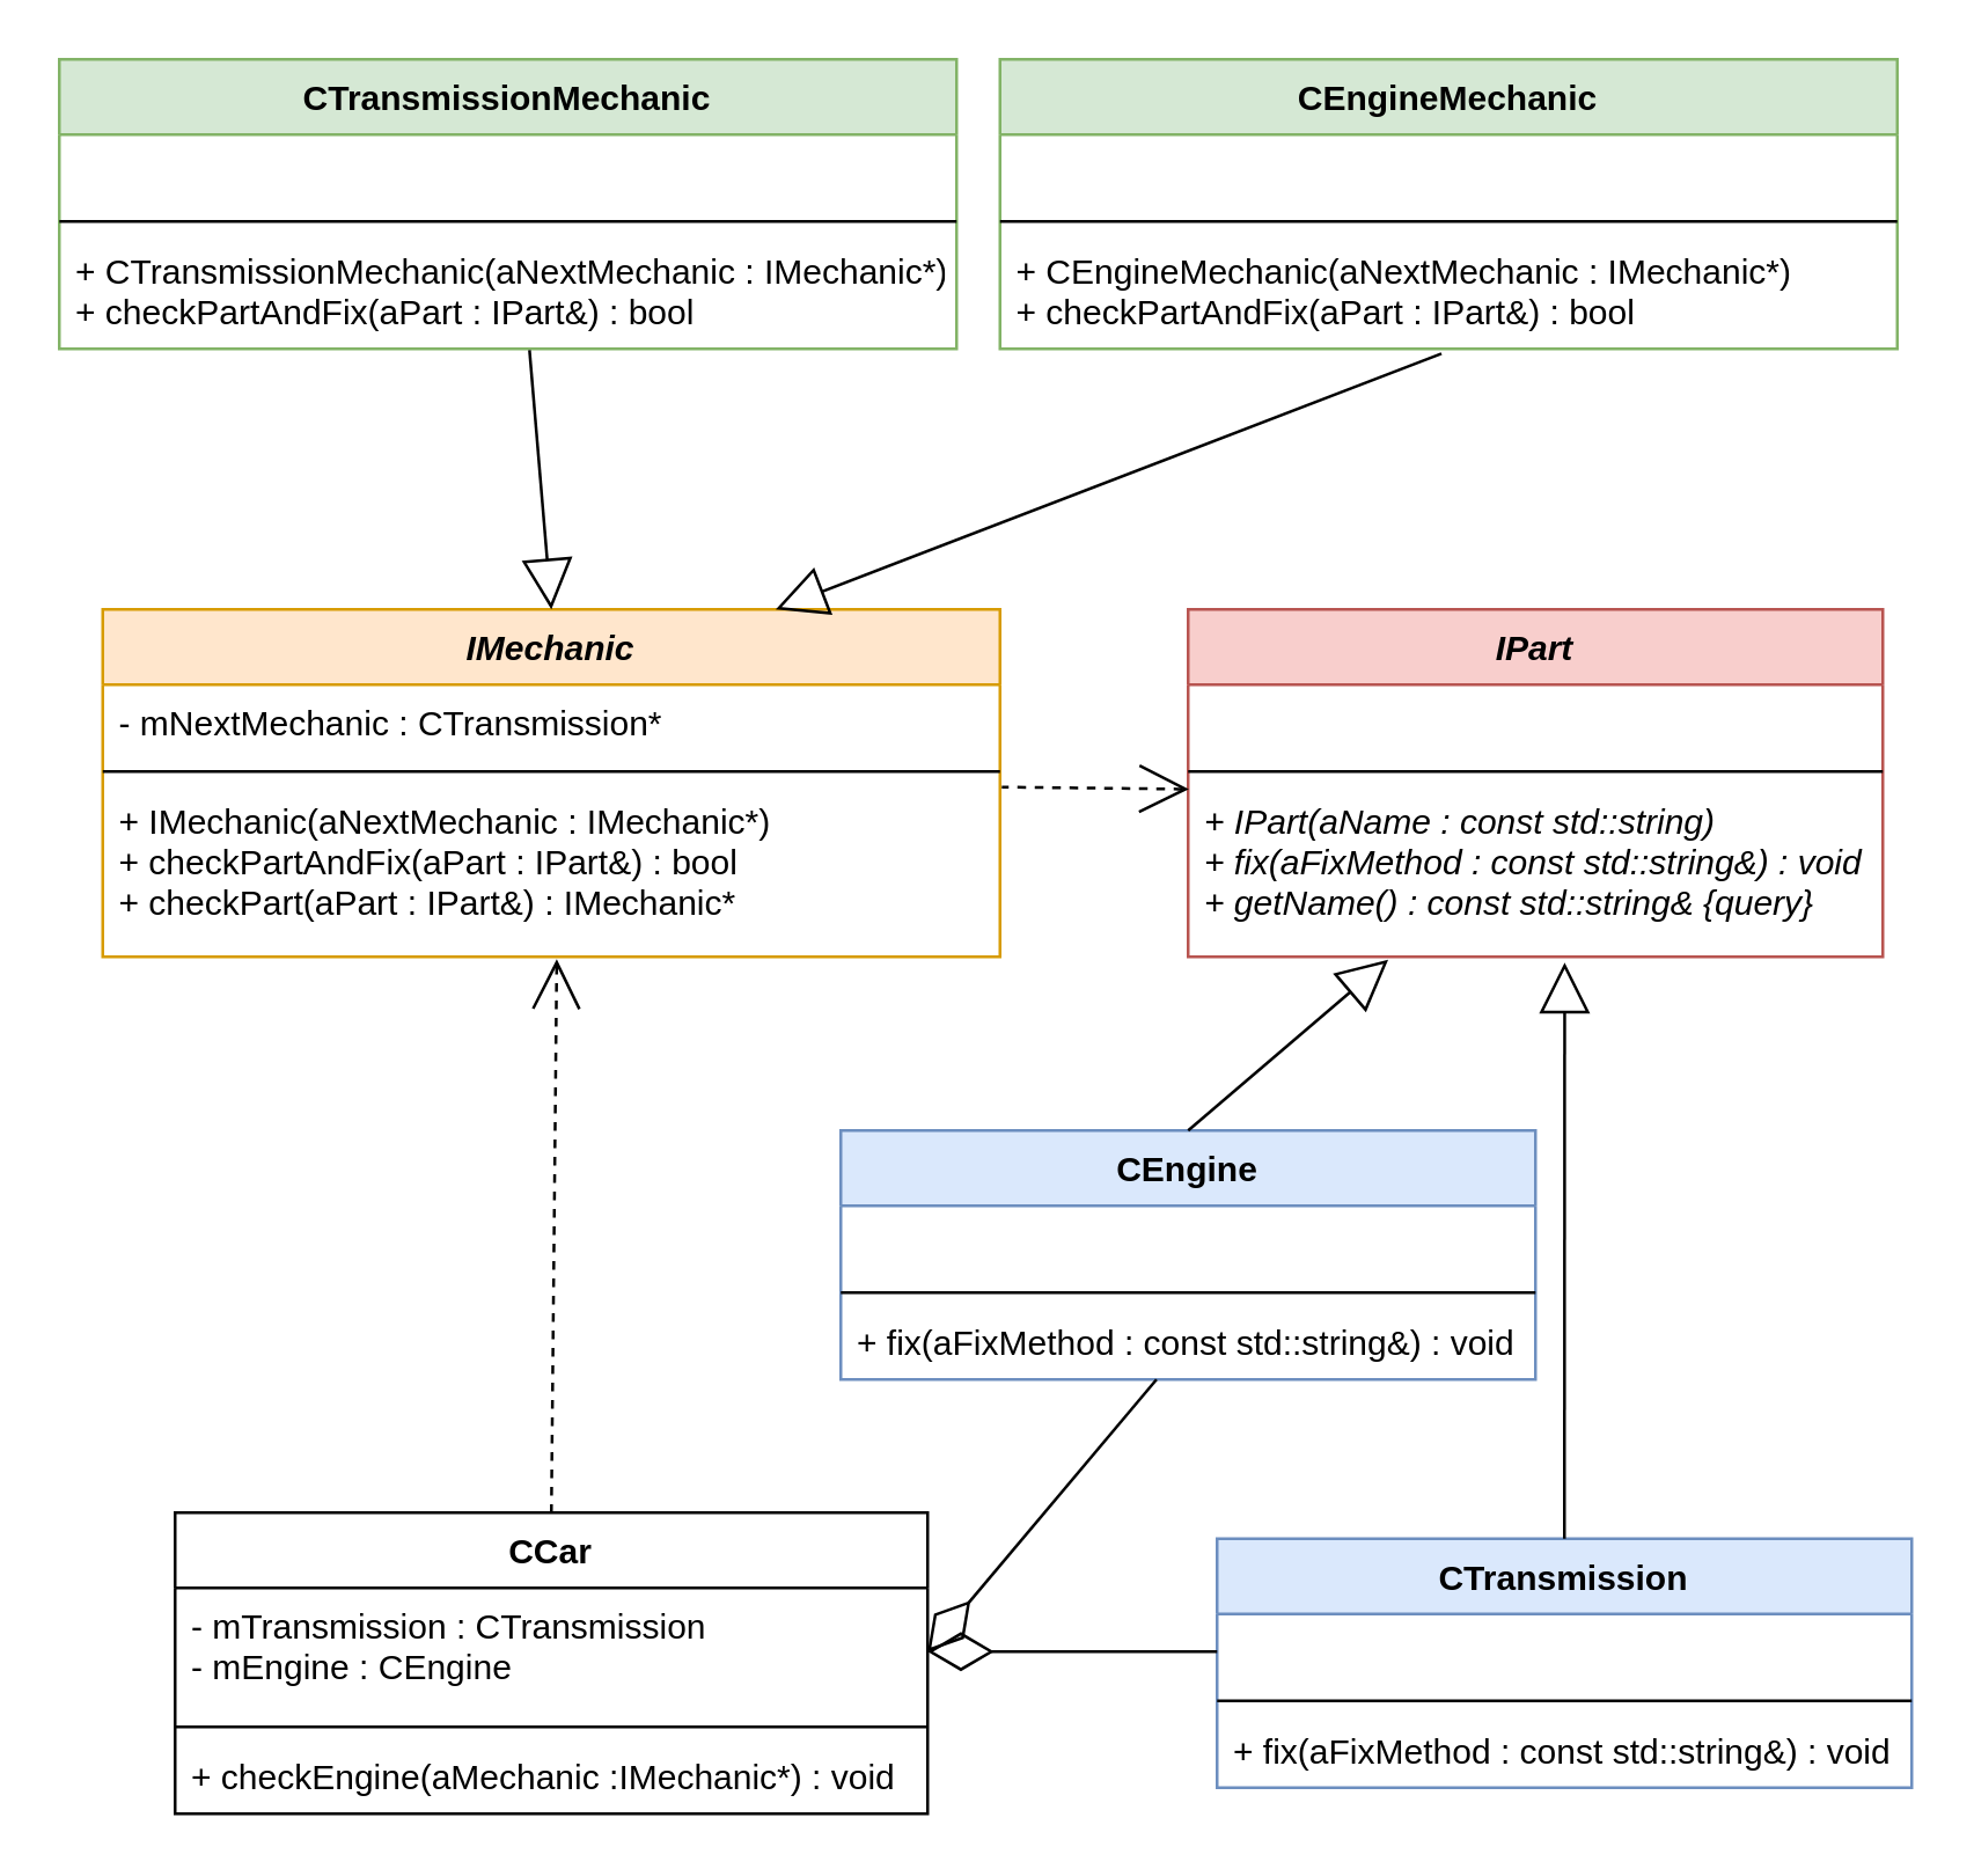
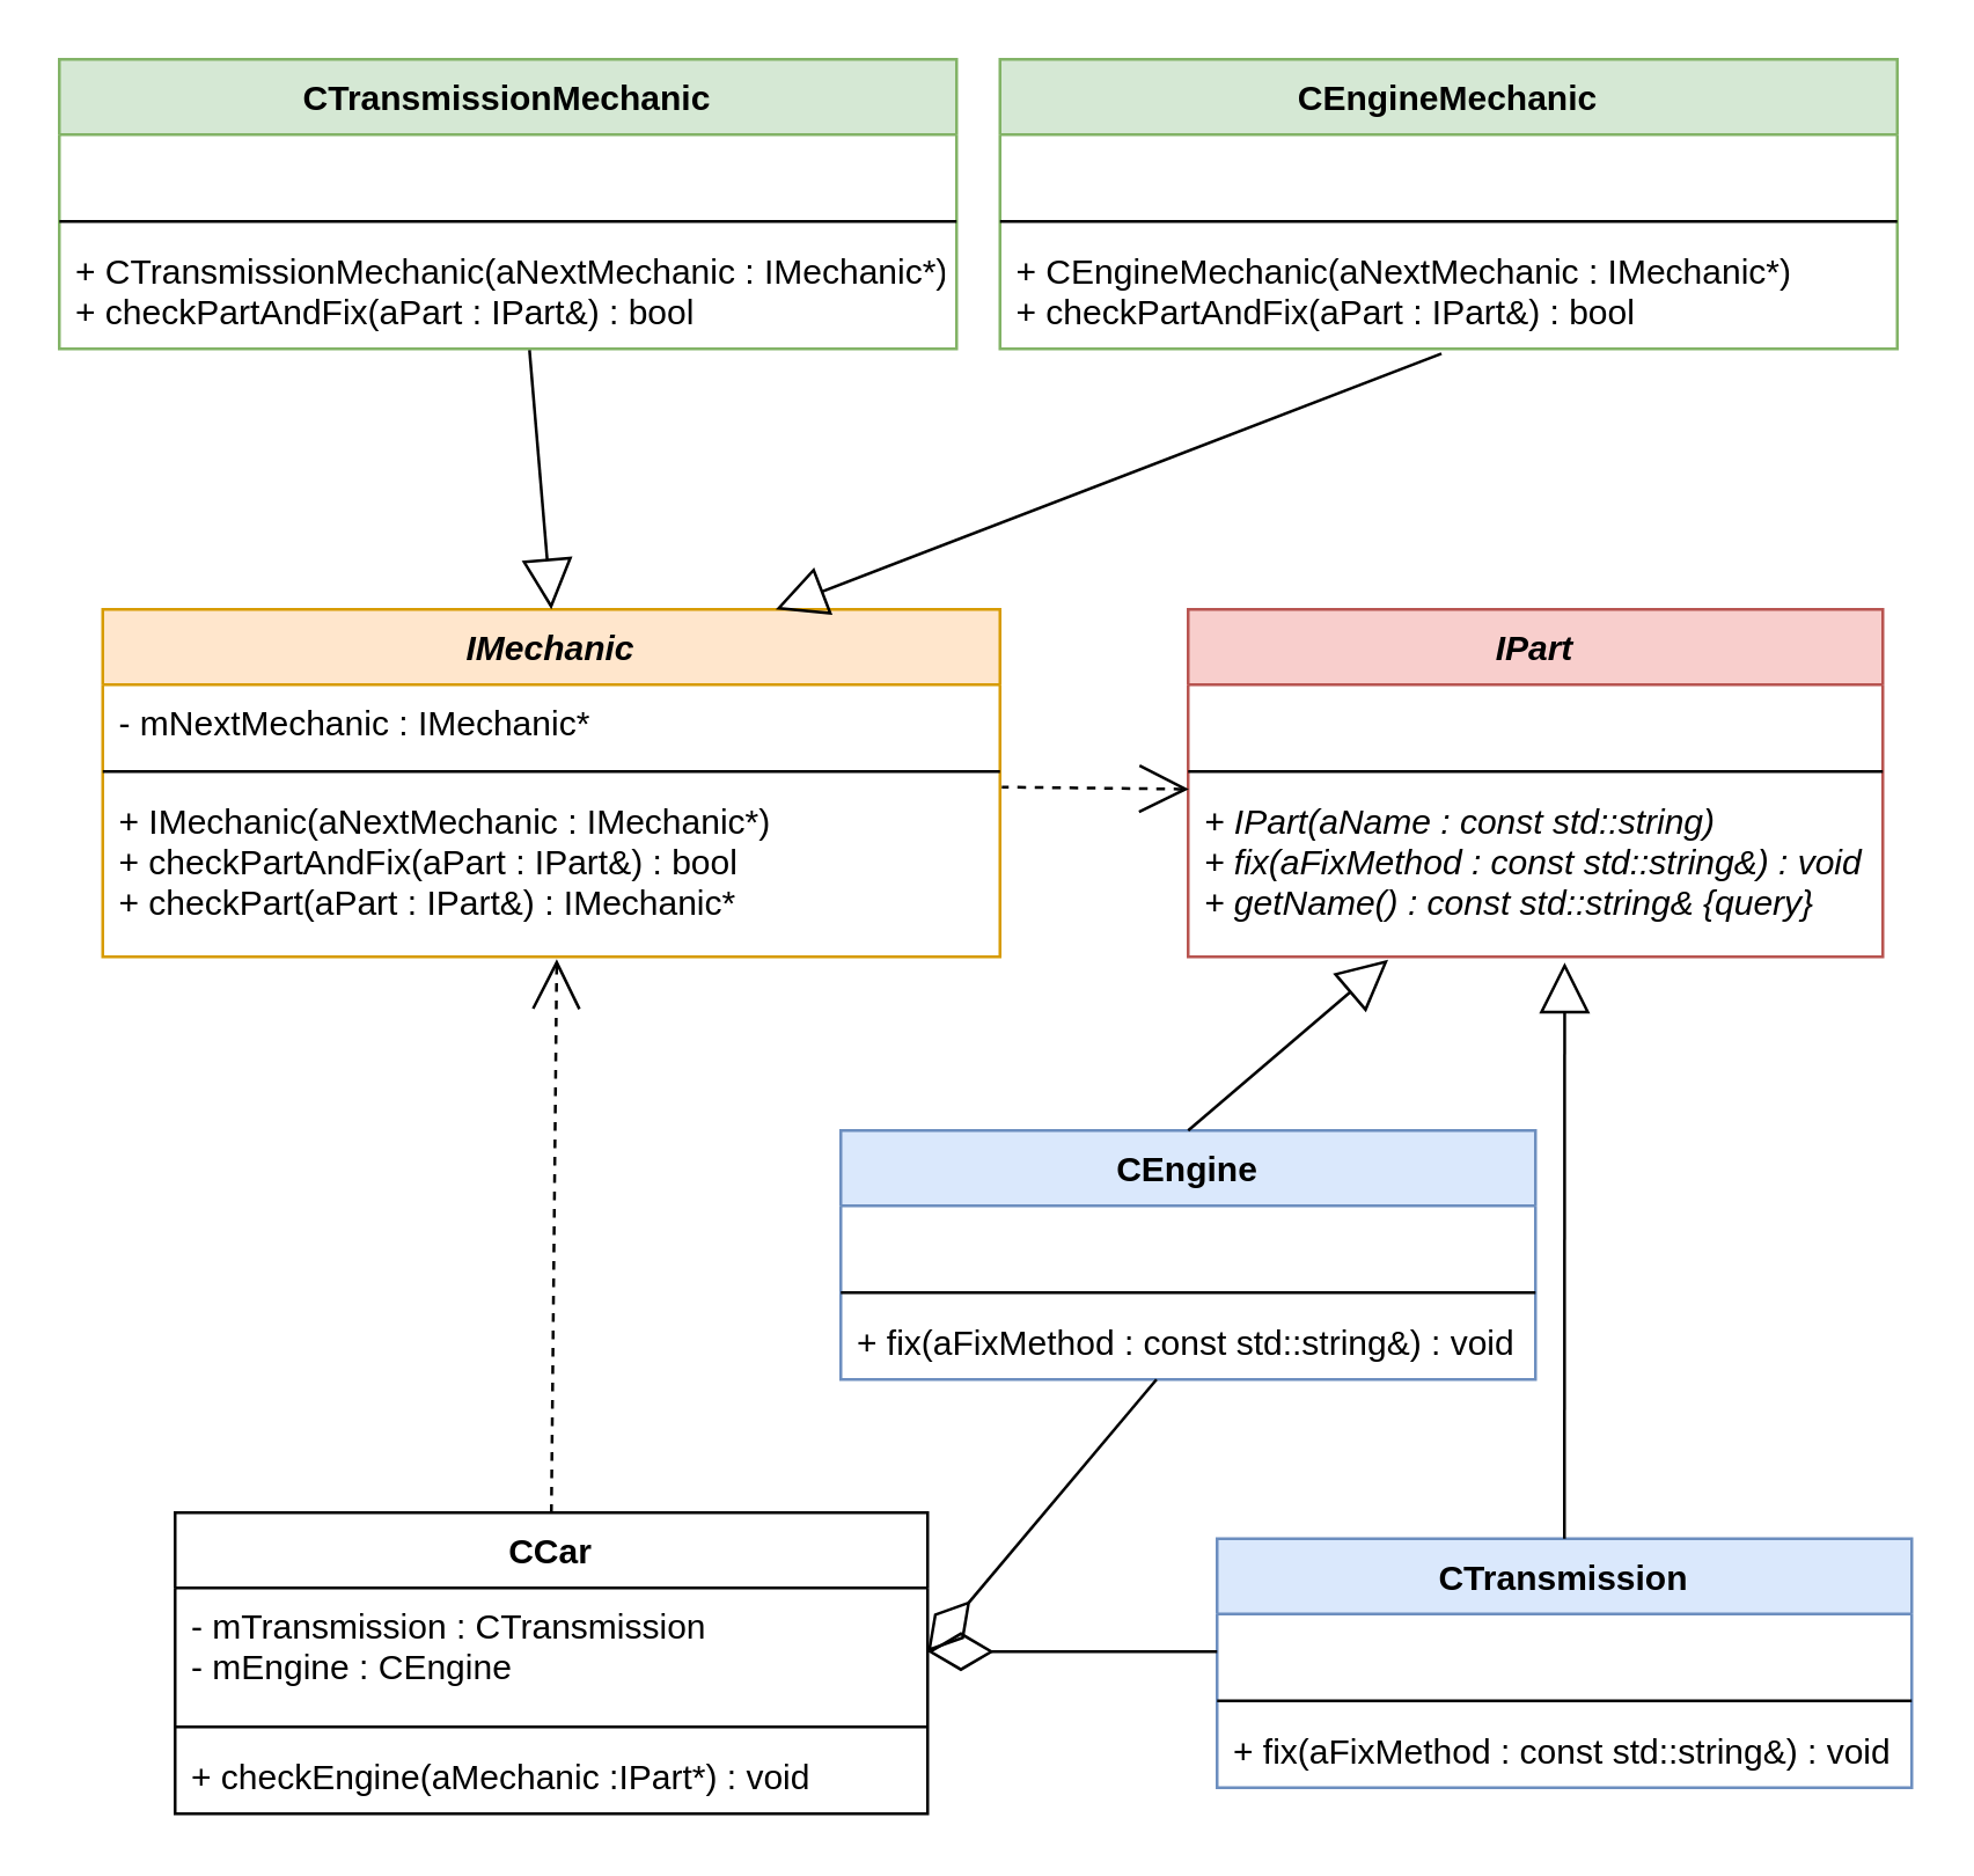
  <mxCell id="0" />
  <mxCell id="1" parent="0" />
  <mxCell id="2" value="CCar" style="swimlane;fontStyle=1;align=center;verticalAlign=top;childLayout=stackLayout;horizontal=1;startSize=26;horizontalStack=0;resizeParent=1;resizeParentMax=0;resizeLast=0;collapsible=1;marginBottom=0;" vertex="1" parent="1"><mxGeometry x="60" y="522" width="260" height="104" as="geometry" /></mxCell>
  <mxCell id="3" value="- mTransmission : CTransmission&#10;- mEngine : CEngine" style="text;strokeColor=none;fillColor=none;align=left;verticalAlign=top;spacingLeft=4;spacingRight=4;overflow=hidden;rotatable=0;points=[[0,0.5],[1,0.5]];portConstraint=eastwest;" vertex="1" parent="2"><mxGeometry y="26" width="260" height="44" as="geometry" /></mxCell>
  <mxCell id="4" value="" style="line;strokeWidth=1;fillColor=none;align=left;verticalAlign=middle;spacingTop=-1;spacingLeft=3;spacingRight=3;rotatable=0;labelPosition=right;points=[];portConstraint=eastwest;" vertex="1" parent="2"><mxGeometry y="70" width="260" height="8" as="geometry" /></mxCell>
- <mxCell id="5" value="+ checkEngine(aMechanic :IMechanic*) : void" style="text;strokeColor=none;fillColor=none;align=left;verticalAlign=top;spacingLeft=4;spacingRight=4;overflow=hidden;rotatable=0;points=[[0,0.5],[1,0.5]];portConstraint=eastwest;" vertex="1" parent="2"><mxGeometry y="78" width="260" height="26" as="geometry" /></mxCell>
+ <mxCell id="5" value="+ checkEngine(aMechanic :IPart*) : void" style="text;strokeColor=none;fillColor=none;align=left;verticalAlign=top;spacingLeft=4;spacingRight=4;overflow=hidden;rotatable=0;points=[[0,0.5],[1,0.5]];portConstraint=eastwest;" vertex="1" parent="2"><mxGeometry y="78" width="260" height="26" as="geometry" /></mxCell>
  <mxCell id="6" value="CEngine" style="swimlane;fontStyle=1;align=center;verticalAlign=top;childLayout=stackLayout;horizontal=1;startSize=26;horizontalStack=0;resizeParent=1;resizeParentMax=0;resizeLast=0;collapsible=1;marginBottom=0;fillColor=#dae8fc;strokeColor=#6c8ebf;" vertex="1" parent="1"><mxGeometry x="290" y="390" width="240" height="86" as="geometry" /></mxCell>
  <mxCell id="7" value=" " style="text;strokeColor=none;fillColor=none;align=left;verticalAlign=top;spacingLeft=4;spacingRight=4;overflow=hidden;rotatable=0;points=[[0,0.5],[1,0.5]];portConstraint=eastwest;" vertex="1" parent="6"><mxGeometry y="26" width="240" height="26" as="geometry" /></mxCell>
  <mxCell id="8" value="" style="line;strokeWidth=1;fillColor=none;align=left;verticalAlign=middle;spacingTop=-1;spacingLeft=3;spacingRight=3;rotatable=0;labelPosition=right;points=[];portConstraint=eastwest;" vertex="1" parent="6"><mxGeometry y="52" width="240" height="8" as="geometry" /></mxCell>
  <mxCell id="9" value="+ fix(aFixMethod : const std::string&amp;) : void" style="text;strokeColor=none;fillColor=none;align=left;verticalAlign=top;spacingLeft=4;spacingRight=4;overflow=hidden;rotatable=0;points=[[0,0.5],[1,0.5]];portConstraint=eastwest;" vertex="1" parent="6"><mxGeometry y="60" width="240" height="26" as="geometry" /></mxCell>
  <mxCell id="10" value="CTransmission" style="swimlane;fontStyle=1;align=center;verticalAlign=top;childLayout=stackLayout;horizontal=1;startSize=26;horizontalStack=0;resizeParent=1;resizeParentMax=0;resizeLast=0;collapsible=1;marginBottom=0;fillColor=#dae8fc;strokeColor=#6c8ebf;" vertex="1" parent="1"><mxGeometry x="420" y="531" width="240" height="86" as="geometry" /></mxCell>
  <mxCell id="11" value=" " style="text;strokeColor=none;fillColor=none;align=left;verticalAlign=top;spacingLeft=4;spacingRight=4;overflow=hidden;rotatable=0;points=[[0,0.5],[1,0.5]];portConstraint=eastwest;" vertex="1" parent="10"><mxGeometry y="26" width="240" height="26" as="geometry" /></mxCell>
  <mxCell id="12" value="" style="line;strokeWidth=1;fillColor=none;align=left;verticalAlign=middle;spacingTop=-1;spacingLeft=3;spacingRight=3;rotatable=0;labelPosition=right;points=[];portConstraint=eastwest;" vertex="1" parent="10"><mxGeometry y="52" width="240" height="8" as="geometry" /></mxCell>
  <mxCell id="13" value="+ fix(aFixMethod : const std::string&amp;) : void" style="text;strokeColor=none;fillColor=none;align=left;verticalAlign=top;spacingLeft=4;spacingRight=4;overflow=hidden;rotatable=0;points=[[0,0.5],[1,0.5]];portConstraint=eastwest;" vertex="1" parent="10"><mxGeometry y="60" width="240" height="26" as="geometry" /></mxCell>
  <mxCell id="14" value="IPart" style="swimlane;fontStyle=3;align=center;verticalAlign=top;childLayout=stackLayout;horizontal=1;startSize=26;horizontalStack=0;resizeParent=1;resizeParentMax=0;resizeLast=0;collapsible=1;marginBottom=0;fillColor=#f8cecc;strokeColor=#b85450;" vertex="1" parent="1"><mxGeometry x="410" y="210" width="240" height="120" as="geometry" /></mxCell>
  <mxCell id="15" value=" " style="text;strokeColor=none;fillColor=none;align=left;verticalAlign=top;spacingLeft=4;spacingRight=4;overflow=hidden;rotatable=0;points=[[0,0.5],[1,0.5]];portConstraint=eastwest;" vertex="1" parent="14"><mxGeometry y="26" width="240" height="26" as="geometry" /></mxCell>
  <mxCell id="16" value="" style="line;strokeWidth=1;fillColor=none;align=left;verticalAlign=middle;spacingTop=-1;spacingLeft=3;spacingRight=3;rotatable=0;labelPosition=right;points=[];portConstraint=eastwest;" vertex="1" parent="14"><mxGeometry y="52" width="240" height="8" as="geometry" /></mxCell>
  <mxCell id="17" value="+ IPart(aName : const std::string)&#10;+ fix(aFixMethod : const std::string&amp;) : void&#10;+ getName() : const std::string&amp; {query}" style="text;strokeColor=none;fillColor=none;align=left;verticalAlign=top;spacingLeft=4;spacingRight=4;overflow=hidden;rotatable=0;points=[[0,0.5],[1,0.5]];portConstraint=eastwest;fontStyle=2" vertex="1" parent="14"><mxGeometry y="60" width="240" height="60" as="geometry" /></mxCell>
  <mxCell id="18" value="CEngineMechanic" style="swimlane;fontStyle=1;align=center;verticalAlign=top;childLayout=stackLayout;horizontal=1;startSize=26;horizontalStack=0;resizeParent=1;resizeParentMax=0;resizeLast=0;collapsible=1;marginBottom=0;fillColor=#d5e8d4;strokeColor=#82b366;" vertex="1" parent="1"><mxGeometry x="345" y="20" width="310" height="100" as="geometry" /></mxCell>
  <mxCell id="19" value=" " style="text;strokeColor=none;fillColor=none;align=left;verticalAlign=top;spacingLeft=4;spacingRight=4;overflow=hidden;rotatable=0;points=[[0,0.5],[1,0.5]];portConstraint=eastwest;" vertex="1" parent="18"><mxGeometry y="26" width="310" height="26" as="geometry" /></mxCell>
  <mxCell id="20" value="" style="line;strokeWidth=1;fillColor=none;align=left;verticalAlign=middle;spacingTop=-1;spacingLeft=3;spacingRight=3;rotatable=0;labelPosition=right;points=[];portConstraint=eastwest;" vertex="1" parent="18"><mxGeometry y="52" width="310" height="8" as="geometry" /></mxCell>
  <mxCell id="21" value="+ CEngineMechanic(aNextMechanic : IMechanic*)&#10;+ checkPartAndFix(aPart : IPart&amp;) : bool" style="text;strokeColor=none;fillColor=none;align=left;verticalAlign=top;spacingLeft=4;spacingRight=4;overflow=hidden;rotatable=0;points=[[0,0.5],[1,0.5]];portConstraint=eastwest;" vertex="1" parent="18"><mxGeometry y="60" width="310" height="40" as="geometry" /></mxCell>
  <mxCell id="22" value="CTransmissionMechanic" style="swimlane;fontStyle=1;align=center;verticalAlign=top;childLayout=stackLayout;horizontal=1;startSize=26;horizontalStack=0;resizeParent=1;resizeParentMax=0;resizeLast=0;collapsible=1;marginBottom=0;fillColor=#d5e8d4;strokeColor=#82b366;" vertex="1" parent="1"><mxGeometry x="20" y="20" width="310" height="100" as="geometry" /></mxCell>
  <mxCell id="23" value=" " style="text;strokeColor=none;fillColor=none;align=left;verticalAlign=top;spacingLeft=4;spacingRight=4;overflow=hidden;rotatable=0;points=[[0,0.5],[1,0.5]];portConstraint=eastwest;" vertex="1" parent="22"><mxGeometry y="26" width="310" height="26" as="geometry" /></mxCell>
  <mxCell id="24" value="" style="line;strokeWidth=1;fillColor=none;align=left;verticalAlign=middle;spacingTop=-1;spacingLeft=3;spacingRight=3;rotatable=0;labelPosition=right;points=[];portConstraint=eastwest;" vertex="1" parent="22"><mxGeometry y="52" width="310" height="8" as="geometry" /></mxCell>
  <mxCell id="25" value="+ CTransmissionMechanic(aNextMechanic : IMechanic*)&#10;+ checkPartAndFix(aPart : IPart&amp;) : bool" style="text;strokeColor=none;fillColor=none;align=left;verticalAlign=top;spacingLeft=4;spacingRight=4;overflow=hidden;rotatable=0;points=[[0,0.5],[1,0.5]];portConstraint=eastwest;" vertex="1" parent="22"><mxGeometry y="60" width="310" height="40" as="geometry" /></mxCell>
  <mxCell id="26" value="IMechanic" style="swimlane;fontStyle=3;align=center;verticalAlign=top;childLayout=stackLayout;horizontal=1;startSize=26;horizontalStack=0;resizeParent=1;resizeParentMax=0;resizeLast=0;collapsible=1;marginBottom=0;fillColor=#ffe6cc;strokeColor=#d79b00;" vertex="1" parent="1"><mxGeometry x="35" y="210" width="310" height="120" as="geometry" /></mxCell>
- <mxCell id="27" value="- mNextMechanic : CTransmission*" style="text;strokeColor=none;fillColor=none;align=left;verticalAlign=top;spacingLeft=4;spacingRight=4;overflow=hidden;rotatable=0;points=[[0,0.5],[1,0.5]];portConstraint=eastwest;" vertex="1" parent="26"><mxGeometry y="26" width="310" height="26" as="geometry" /></mxCell>
+ <mxCell id="27" value="- mNextMechanic : IMechanic*" style="text;strokeColor=none;fillColor=none;align=left;verticalAlign=top;spacingLeft=4;spacingRight=4;overflow=hidden;rotatable=0;points=[[0,0.5],[1,0.5]];portConstraint=eastwest;" vertex="1" parent="26"><mxGeometry y="26" width="310" height="26" as="geometry" /></mxCell>
  <mxCell id="28" value="" style="line;strokeWidth=1;fillColor=none;align=left;verticalAlign=middle;spacingTop=-1;spacingLeft=3;spacingRight=3;rotatable=0;labelPosition=right;points=[];portConstraint=eastwest;" vertex="1" parent="26"><mxGeometry y="52" width="310" height="8" as="geometry" /></mxCell>
  <mxCell id="29" value="+ IMechanic(aNextMechanic : IMechanic*)&#10;+ checkPartAndFix(aPart : IPart&amp;) : bool&#10;+ checkPart(aPart : IPart&amp;) : IMechanic*" style="text;strokeColor=none;fillColor=none;align=left;verticalAlign=top;spacingLeft=4;spacingRight=4;overflow=hidden;rotatable=0;points=[[0,0.5],[1,0.5]];portConstraint=eastwest;fontStyle=0" vertex="1" parent="26"><mxGeometry y="60" width="310" height="60" as="geometry" /></mxCell>
  <mxCell id="30" value="" style="endArrow=none;html=1;entryX=0.5;entryY=0;entryDx=0;entryDy=0;exitX=0.288;exitY=1.017;exitDx=0;exitDy=0;exitPerimeter=0;endFill=0;startArrow=block;startFill=0;endSize=12;startSize=15;" edge="1" parent="1" source="17" target="6"><mxGeometry width="50" height="50" relative="1" as="geometry"><mxPoint x="200" y="260" as="sourcePoint" /><mxPoint x="250" y="210" as="targetPoint" /></mxGeometry></mxCell>
  <mxCell id="31" value="" style="endArrow=none;html=1;entryX=0.5;entryY=0;entryDx=0;entryDy=0;endFill=0;startArrow=block;startFill=0;endSize=12;startSize=15;exitX=0.542;exitY=1.033;exitDx=0;exitDy=0;exitPerimeter=0;" edge="1" parent="1" source="17" target="10"><mxGeometry width="50" height="50" relative="1" as="geometry"><mxPoint x="600" y="332" as="sourcePoint" /><mxPoint x="420" y="400" as="targetPoint" /></mxGeometry></mxCell>
  <mxCell id="32" value="" style="endArrow=none;html=1;entryX=0.492;entryY=1.041;entryDx=0;entryDy=0;endFill=0;startArrow=block;startFill=0;endSize=12;startSize=15;entryPerimeter=0;exitX=0.75;exitY=0;exitDx=0;exitDy=0;" edge="1" parent="1" source="26" target="21"><mxGeometry width="50" height="50" relative="1" as="geometry"><mxPoint x="90" y="350" as="sourcePoint" /><mxPoint x="260" y="-134" as="targetPoint" /></mxGeometry></mxCell>
  <mxCell id="33" value="" style="endArrow=none;html=1;entryX=0.524;entryY=1.012;entryDx=0;entryDy=0;endFill=0;startArrow=block;startFill=0;endSize=12;startSize=15;exitX=0.5;exitY=0;exitDx=0;exitDy=0;entryPerimeter=0;" edge="1" parent="1" source="26" target="25"><mxGeometry width="50" height="50" relative="1" as="geometry"><mxPoint x="447.01" y="835" as="sourcePoint" /><mxPoint x="575" y="890" as="targetPoint" /></mxGeometry></mxCell>
  <mxCell id="34" value="" style="endArrow=diamondThin;html=1;entryX=1;entryY=0.5;entryDx=0;entryDy=0;endFill=0;startArrow=none;startFill=0;endSize=20;startSize=20;" edge="1" parent="1" source="9" target="3"><mxGeometry width="50" height="50" relative="1" as="geometry"><mxPoint x="410" y="480" as="sourcePoint" /><mxPoint x="345" y="655" as="targetPoint" /></mxGeometry></mxCell>
  <mxCell id="35" value="" style="endArrow=diamondThin;html=1;entryX=1;entryY=0.5;entryDx=0;entryDy=0;endFill=0;startArrow=none;startFill=0;endSize=20;startSize=20;exitX=0;exitY=0.5;exitDx=0;exitDy=0;" edge="1" parent="1" source="11" target="3"><mxGeometry width="50" height="50" relative="1" as="geometry"><mxPoint x="420" y="479.994" as="sourcePoint" /><mxPoint x="330" y="580" as="targetPoint" /></mxGeometry></mxCell>
  <mxCell id="36" value="" style="endArrow=none;html=1;endFill=0;startArrow=open;startFill=0;endSize=12;startSize=15;exitX=0.506;exitY=1.014;exitDx=0;exitDy=0;dashed=1;exitPerimeter=0;entryX=0.5;entryY=0;entryDx=0;entryDy=0;" edge="1" parent="1" source="29" target="2"><mxGeometry width="50" height="50" relative="1" as="geometry"><mxPoint x="490" y="580" as="sourcePoint" /><mxPoint x="220" y="500" as="targetPoint" /></mxGeometry></mxCell>
  <mxCell id="37" value="" style="endArrow=none;html=1;endFill=0;startArrow=open;startFill=0;endSize=12;startSize=15;exitX=0.001;exitY=0.035;exitDx=0;exitDy=0;dashed=1;exitPerimeter=0;entryX=1.002;entryY=0.023;entryDx=0;entryDy=0;entryPerimeter=0;" edge="1" parent="1" source="17" target="29"><mxGeometry width="50" height="50" relative="1" as="geometry"><mxPoint x="96.86" y="486.84" as="sourcePoint" /><mxPoint x="200" y="532" as="targetPoint" /></mxGeometry></mxCell>
